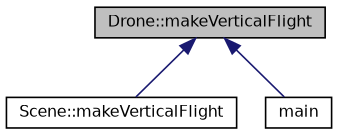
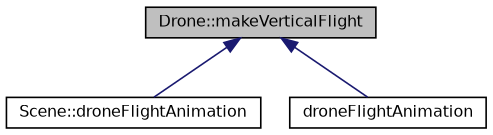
  digraph {
    rankdir=TB
    node [color=black fillcolor=white fontname=Helvetica fontsize=10 shape=record style=filled]
    edge [color=midnightblue dir=back fontname=Helvetica fontsize=10 labelfontname=Helvetica labelfontsize=10 style=solid]
    n1 [fillcolor=grey75 fontcolor=black height=0.2 label="Drone::makeVerticalFlight" width=0.4]
-   n2 [height=0.2 label="Scene::makeVerticalFlight" width=0.4]
-   n3 [height=0.2 label=main width=0.4]
+   n2 [height=0.2 label="Scene::droneFlightAnimation" width=0.4]
+   n3 [height=0.2 label=droneFlightAnimation width=0.4]
    n1 -> n2
    n1 -> n3
  }
